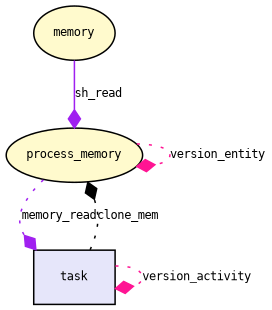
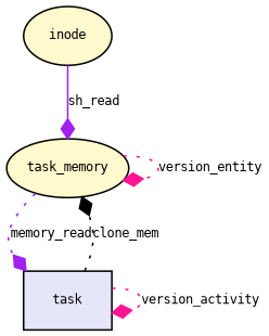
  digraph {
    fontname="DejaVu Sans Mono"
    node [fillcolor="#fffacd" fontname="DejaVu Sans Mono" fontsize=8 shape=ellipse style=filled]
    edge [arrowhead=diamond color=deeppink fontname="DejaVu Sans Mono" fontsize=8 style=dotted]
-   n1 [label=process_memory]
+   n1 [label=task_memory]
    n2 [fillcolor="#e6e6fa" label=task shape=rectangle]
-   n3 [label=memory]
+   n3 [label=inode]
    n1 -> n1 [label=version_entity]
    n1 -> n2 [color=purple label=memory_read]
    n2 -> n1 [color=black label=clone_mem]
    n2 -> n2 [label=version_activity]
    n3 -> n1 [color=purple label=sh_read style=solid]
  }
